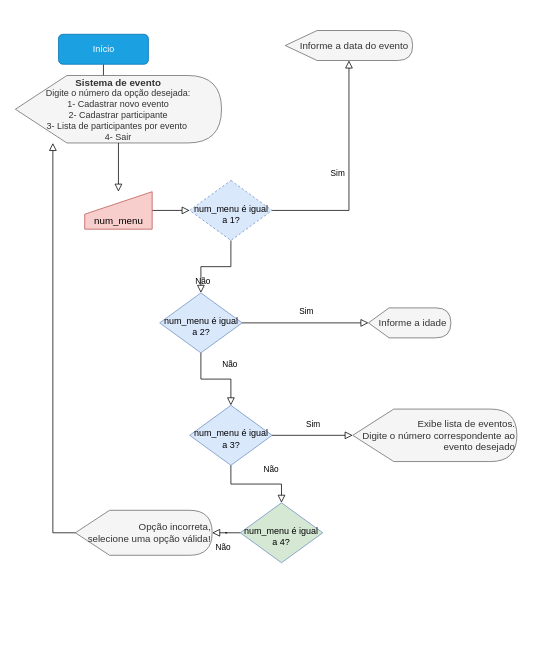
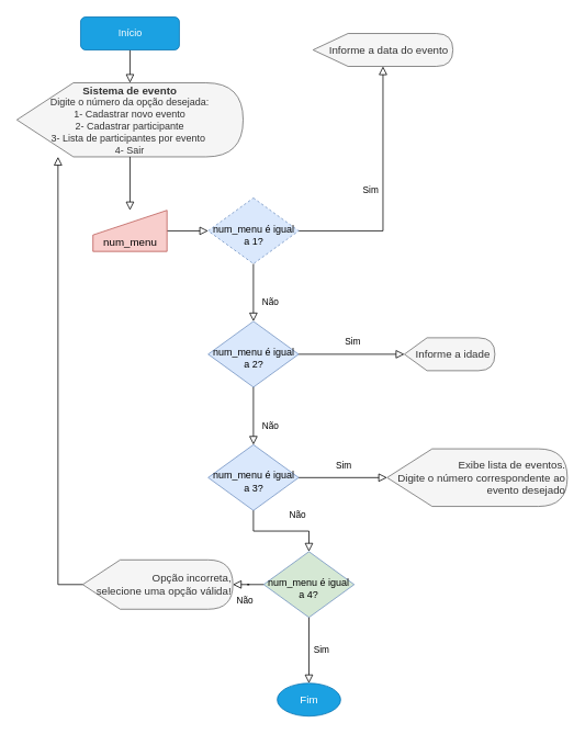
  <mxCell id="0" />
  <mxCell id="1" parent="0" />
  <mxCell id="2" value="" style="rounded=0;html=1;jettySize=auto;orthogonalLoop=1;fontSize=11;endArrow=block;endFill=0;endSize=8;strokeWidth=1;shadow=0;labelBackgroundColor=none;edgeStyle=orthogonalEdgeStyle;" parent="1" source="3" target="8" edge="1"><mxGeometry relative="1" as="geometry" /></mxCell>
- <mxCell id="3" value="Início" style="rounded=1;whiteSpace=wrap;html=1;fontSize=12;glass=0;strokeWidth=1;shadow=0;fillColor=#1ba1e2;strokeColor=#006EAF;fontColor=#ffffff;" parent="1" vertex="1"><mxGeometry x="77.5" y="45" width="120" height="40" as="geometry" /></mxCell>
+ <mxCell id="3" value="Início" style="rounded=1;whiteSpace=wrap;html=1;fontSize=12;glass=0;strokeWidth=1;shadow=0;fillColor=#1ba1e2;strokeColor=#006EAF;fontColor=#ffffff;" parent="1" vertex="1"><mxGeometry x="97.5" y="20" width="120" height="40" as="geometry" /></mxCell>
  <mxCell id="4" value="" style="rounded=0;html=1;jettySize=auto;orthogonalLoop=1;fontSize=11;endArrow=block;endFill=0;endSize=8;strokeWidth=1;shadow=0;labelBackgroundColor=none;edgeStyle=orthogonalEdgeStyle;" parent="1" source="9" target="7" edge="1"><mxGeometry x="0.091" y="20" relative="1" as="geometry"><mxPoint as="offset" /><mxPoint x="460" y="470" as="sourcePoint" /></mxGeometry></mxCell>
  <mxCell id="5" value="Não" style="rounded=0;html=1;jettySize=auto;orthogonalLoop=1;fontSize=11;endArrow=block;endFill=0;endSize=8;strokeWidth=1;shadow=0;labelBackgroundColor=none;edgeStyle=orthogonalEdgeStyle;" parent="1" source="7" target="12" edge="1"><mxGeometry x="0.333" y="20" relative="1" as="geometry"><mxPoint as="offset" /><mxPoint x="308" y="390" as="targetPoint" /></mxGeometry></mxCell>
  <mxCell id="6" value="Sim" style="edgeStyle=orthogonalEdgeStyle;rounded=0;html=1;jettySize=auto;orthogonalLoop=1;fontSize=11;endArrow=block;endFill=0;endSize=8;strokeWidth=1;shadow=0;labelBackgroundColor=none;" parent="1" source="7" target="11" edge="1"><mxGeometry x="0.008" y="15" relative="1" as="geometry"><mxPoint as="offset" /><mxPoint x="470" y="190" as="targetPoint" /></mxGeometry></mxCell>
  <mxCell id="7" value="&lt;br&gt;num_menu é igual a 1?" style="rhombus;whiteSpace=wrap;html=1;shadow=0;fontFamily=Helvetica;fontSize=12;align=center;strokeWidth=1;spacing=6;spacingTop=-4;fillColor=#dae8fc;strokeColor=#6c8ebf;verticalAlign=middle;dashed=1;" parent="1" vertex="1"><mxGeometry x="252.5" y="240" width="110" height="80" as="geometry" /></mxCell>
  <mxCell id="8" value="&lt;b&gt;&lt;font style=&quot;font-size: 13px&quot;&gt;Sistema de evento&lt;/font&gt;&lt;/b&gt;&lt;br&gt;Digite o número da opção desejada:&lt;br&gt;1- Cadastrar novo evento&lt;br&gt;2- Cadastrar participante&lt;br&gt;3- Lista de participantes por evento&amp;nbsp;&lt;br&gt;4- Sair" style="shape=display;whiteSpace=wrap;html=1;align=center;fillColor=#f5f5f5;fontColor=#333333;strokeColor=#666666;" vertex="1" parent="1"><mxGeometry x="20" y="100" width="275" height="90" as="geometry" /></mxCell>
  <mxCell id="9" value="num_menu" style="shape=manualInput;whiteSpace=wrap;html=1;fontSize=13;verticalAlign=bottom;fillColor=#f8cecc;strokeColor=#b85450;" vertex="1" parent="1"><mxGeometry x="112.5" y="255" width="90" height="50" as="geometry" /></mxCell>
  <mxCell id="10" value="" style="rounded=0;html=1;jettySize=auto;orthogonalLoop=1;fontSize=11;endArrow=block;endFill=0;endSize=8;strokeWidth=1;shadow=0;labelBackgroundColor=none;edgeStyle=orthogonalEdgeStyle;" edge="1" parent="1" source="8" target="9"><mxGeometry relative="1" as="geometry"><mxPoint x="277.5" y="70" as="sourcePoint" /><mxPoint x="277.5" y="110" as="targetPoint" /></mxGeometry></mxCell>
  <mxCell id="11" value="Informe a data do evento&amp;nbsp;" style="shape=display;whiteSpace=wrap;html=1;fontSize=13;align=right;fillColor=#f5f5f5;fontColor=#333333;strokeColor=#666666;" vertex="1" parent="1"><mxGeometry x="380" y="40" width="170" height="40" as="geometry" /></mxCell>
- <mxCell id="12" value="&lt;br&gt;num_menu é igual a 2?" style="rhombus;whiteSpace=wrap;html=1;shadow=0;fontFamily=Helvetica;fontSize=12;align=center;strokeWidth=1;spacing=6;spacingTop=-4;fillColor=#dae8fc;strokeColor=#6c8ebf;verticalAlign=middle;" vertex="1" parent="1"><mxGeometry x="212.5" y="390" width="110" height="80" as="geometry" /></mxCell>
+ <mxCell id="12" value="&lt;br&gt;num_menu é igual a 2?" style="rhombus;whiteSpace=wrap;html=1;shadow=0;fontFamily=Helvetica;fontSize=12;align=center;strokeWidth=1;spacing=6;spacingTop=-4;fillColor=#dae8fc;strokeColor=#6c8ebf;verticalAlign=middle;" vertex="1" parent="1"><mxGeometry x="252.5" y="390" width="110" height="80" as="geometry" /></mxCell>
  <mxCell id="13" value="Sim" style="edgeStyle=orthogonalEdgeStyle;rounded=0;html=1;jettySize=auto;orthogonalLoop=1;fontSize=11;endArrow=block;endFill=0;endSize=8;strokeWidth=1;shadow=0;labelBackgroundColor=none;" edge="1" parent="1" target="14" source="12"><mxGeometry x="0.008" y="15" relative="1" as="geometry"><mxPoint as="offset" /><mxPoint x="380" y="593" as="sourcePoint" /><mxPoint x="497.5" y="500" as="targetPoint" /></mxGeometry></mxCell>
  <mxCell id="14" value="Informe a idade&amp;nbsp;" style="shape=display;whiteSpace=wrap;html=1;fontSize=13;align=right;fillColor=#f5f5f5;fontColor=#333333;strokeColor=#666666;" vertex="1" parent="1"><mxGeometry x="491" y="410" width="110" height="40" as="geometry" /></mxCell>
  <mxCell id="15" value="Não" style="rounded=0;html=1;jettySize=auto;orthogonalLoop=1;fontSize=11;endArrow=block;endFill=0;endSize=8;strokeWidth=1;shadow=0;labelBackgroundColor=none;edgeStyle=orthogonalEdgeStyle;" edge="1" parent="1" target="16" source="12"><mxGeometry x="0.333" y="20" relative="1" as="geometry"><mxPoint as="offset" /><mxPoint x="307.5" y="470" as="sourcePoint" /><mxPoint x="308" y="540" as="targetPoint" /></mxGeometry></mxCell>
  <mxCell id="16" value="&lt;br&gt;num_menu é igual a 3?" style="rhombus;whiteSpace=wrap;html=1;shadow=0;fontFamily=Helvetica;fontSize=12;align=center;strokeWidth=1;spacing=6;spacingTop=-4;fillColor=#dae8fc;strokeColor=#6c8ebf;verticalAlign=middle;" vertex="1" parent="1"><mxGeometry x="252.5" y="540" width="110" height="80" as="geometry" /></mxCell>
  <mxCell id="17" value="Sim" style="edgeStyle=orthogonalEdgeStyle;rounded=0;html=1;jettySize=auto;orthogonalLoop=1;fontSize=11;endArrow=block;endFill=0;endSize=8;strokeWidth=1;shadow=0;labelBackgroundColor=none;" edge="1" parent="1" target="18" source="16"><mxGeometry x="0.008" y="15" relative="1" as="geometry"><mxPoint as="offset" /><mxPoint x="362.5" y="580" as="sourcePoint" /><mxPoint x="497.5" y="650" as="targetPoint" /></mxGeometry></mxCell>
  <mxCell id="18" value="Exibe lista de eventos.&lt;br&gt;Digite o número correspondente ao evento desejado" style="shape=display;whiteSpace=wrap;html=1;fontSize=13;align=right;fillColor=#f5f5f5;fontColor=#333333;strokeColor=#666666;" vertex="1" parent="1"><mxGeometry x="470" y="545" width="219" height="70" as="geometry" /></mxCell>
+ <mxCell id="19" value="Fim" style="ellipse;whiteSpace=wrap;html=1;fontSize=13;fillColor=#1ba1e2;strokeColor=#006EAF;fontColor=#ffffff;" vertex="1" parent="1"><mxGeometry x="336.5" y="830" width="77" height="40" as="geometry" /></mxCell>
  <mxCell id="20" value="Não" style="rounded=0;html=1;jettySize=auto;orthogonalLoop=1;fontSize=11;endArrow=block;endFill=0;endSize=8;strokeWidth=1;shadow=0;labelBackgroundColor=none;edgeStyle=orthogonalEdgeStyle;" edge="1" parent="1" target="21" source="16"><mxGeometry x="0.333" y="20" relative="1" as="geometry"><mxPoint as="offset" /><mxPoint x="307.5" y="620" as="sourcePoint" /><mxPoint x="308" y="690" as="targetPoint" /></mxGeometry></mxCell>
  <mxCell id="21" value="&lt;br&gt;num_menu é igual a 4?" style="rhombus;whiteSpace=wrap;html=1;shadow=0;fontFamily=Helvetica;fontSize=12;align=center;strokeWidth=1;spacing=6;spacingTop=-4;fillColor=#d5e8d4;strokeColor=#6c8ebf;verticalAlign=middle;" vertex="1" parent="1"><mxGeometry x="320" y="670" width="110" height="80" as="geometry" /></mxCell>
  <mxCell id="22" value="Opção incorreta, &lt;br&gt;selecione uma opção válida!" style="shape=display;whiteSpace=wrap;html=1;fontSize=13;align=right;verticalAlign=middle;fillColor=#f5f5f5;strokeColor=#666666;fontColor=#333333;" vertex="1" parent="1"><mxGeometry x="100" y="680" width="182.5" height="60" as="geometry" /></mxCell>
  <mxCell id="23" value="Não" style="rounded=0;html=1;jettySize=auto;orthogonalLoop=1;fontSize=11;endArrow=block;endFill=0;endSize=8;strokeWidth=1;shadow=0;labelBackgroundColor=none;edgeStyle=orthogonalEdgeStyle;" edge="1" parent="1" source="21" target="22"><mxGeometry x="0.333" y="20" relative="1" as="geometry"><mxPoint as="offset" /><mxPoint x="317.5" y="630" as="sourcePoint" /><mxPoint x="317.5" y="700" as="targetPoint" /></mxGeometry></mxCell>
  <mxCell id="24" value="" style="rounded=0;html=1;jettySize=auto;orthogonalLoop=1;fontSize=11;endArrow=block;endFill=0;endSize=8;strokeWidth=1;shadow=0;labelBackgroundColor=none;edgeStyle=orthogonalEdgeStyle;" edge="1" parent="1" source="22" target="8"><mxGeometry relative="1" as="geometry"><mxPoint x="202.48" y="295" as="sourcePoint" /><mxPoint x="155.04" y="360" as="targetPoint" /><Array as="points"><mxPoint x="70" y="710" /></Array></mxGeometry></mxCell>
+ <mxCell id="25" value="Sim" style="edgeStyle=orthogonalEdgeStyle;rounded=0;html=1;jettySize=auto;orthogonalLoop=1;fontSize=11;endArrow=block;endFill=0;endSize=8;strokeWidth=1;shadow=0;labelBackgroundColor=none;" edge="1" parent="1" source="21" target="19"><mxGeometry x="0.008" y="15" relative="1" as="geometry"><mxPoint as="offset" /><mxPoint x="372.5" y="590" as="sourcePoint" /><mxPoint x="480" y="645.04" as="targetPoint" /></mxGeometry></mxCell>
